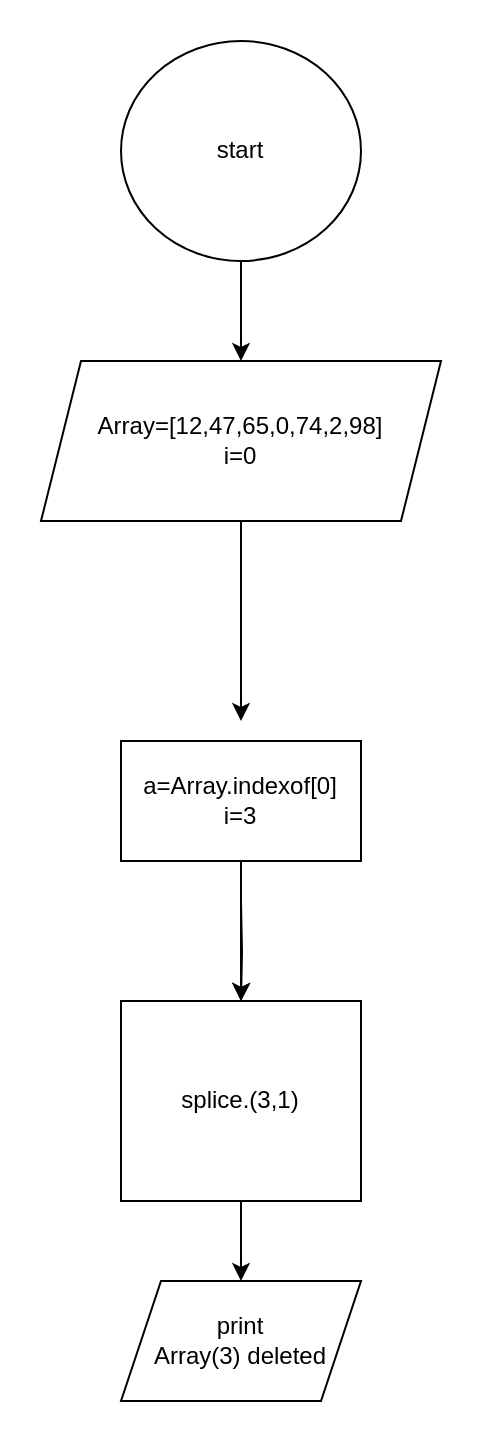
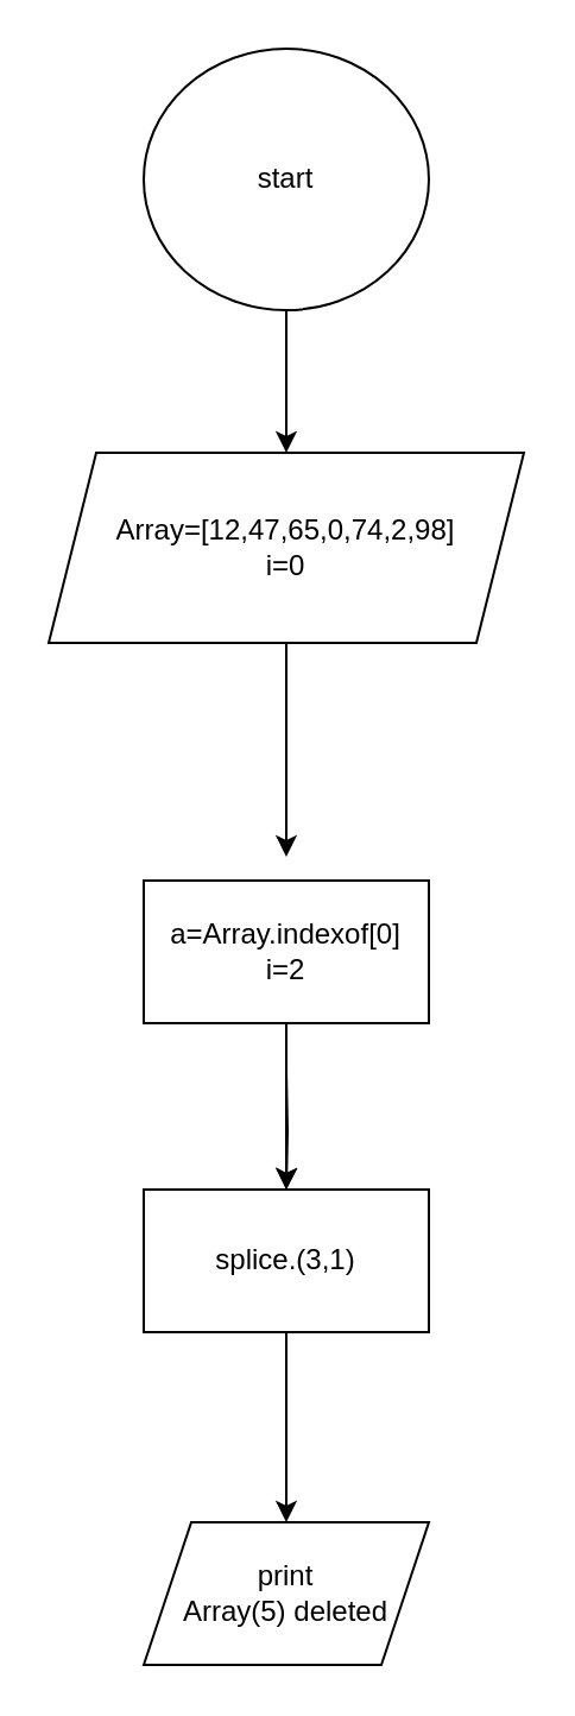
  <mxCell id="0" />
  <mxCell id="1" parent="0" />
  <mxCell id="2" style="edgeStyle=orthogonalEdgeStyle;rounded=0;orthogonalLoop=1;jettySize=auto;html=1;entryX=0.5;entryY=0;entryDx=0;entryDy=0;" edge="1" parent="1" source="3" target="5"><mxGeometry relative="1" as="geometry" /></mxCell>
  <mxCell id="3" value="start" style="ellipse;whiteSpace=wrap;html=1;" vertex="1" parent="1"><mxGeometry x="60" y="20" width="120" height="110" as="geometry" /></mxCell>
  <mxCell id="4" value="" style="edgeStyle=orthogonalEdgeStyle;rounded=0;orthogonalLoop=1;jettySize=auto;html=1;" edge="1" parent="1" source="5"><mxGeometry relative="1" as="geometry"><mxPoint x="120" y="360" as="targetPoint" /></mxGeometry></mxCell>
- <mxCell id="5" value="Array=[12,47,65,0,74,2,98]&lt;br&gt;i=0" style="shape=parallelogram;perimeter=parallelogramPerimeter;whiteSpace=wrap;html=1;fixedSize=1;" vertex="1" parent="1"><mxGeometry x="20" y="180" width="200" height="80" as="geometry" /></mxCell>
- <mxCell id="6" value="print&lt;br&gt;Array(3) deleted" style="shape=parallelogram;perimeter=parallelogramPerimeter;whiteSpace=wrap;html=1;fixedSize=1;" vertex="1" parent="1"><mxGeometry x="60" y="640" width="120" height="60" as="geometry" /></mxCell>
+ <mxCell id="5" value="Array=[12,47,65,0,74,2,98]&lt;br&gt;i=0" style="shape=parallelogram;perimeter=parallelogramPerimeter;whiteSpace=wrap;html=1;fixedSize=1;" vertex="1" parent="1"><mxGeometry x="20" y="190" width="200" height="80" as="geometry" /></mxCell>
+ <mxCell id="6" value="print&lt;br&gt;Array(5) deleted" style="shape=parallelogram;perimeter=parallelogramPerimeter;whiteSpace=wrap;html=1;fixedSize=1;" vertex="1" parent="1"><mxGeometry x="60" y="640" width="120" height="60" as="geometry" /></mxCell>
  <mxCell id="7" style="edgeStyle=orthogonalEdgeStyle;rounded=0;orthogonalLoop=1;jettySize=auto;html=1;entryX=0.5;entryY=0;entryDx=0;entryDy=0;" edge="1" parent="1" source="8" target="6"><mxGeometry relative="1" as="geometry" /></mxCell>
- <mxCell id="8" value="&lt;span&gt;splice.(3,1)&lt;/span&gt;" style="rounded=0;whiteSpace=wrap;html=1;" vertex="1" parent="1"><mxGeometry x="60" y="500" width="120" height="100" as="geometry" /></mxCell>
+ <mxCell id="8" value="&lt;span&gt;splice.(3,1)&lt;/span&gt;" style="rounded=0;whiteSpace=wrap;html=1;" vertex="1" parent="1"><mxGeometry x="60" y="500" width="120" height="60" as="geometry" /></mxCell>
  <mxCell id="9" style="edgeStyle=orthogonalEdgeStyle;rounded=0;orthogonalLoop=1;jettySize=auto;html=1;exitX=0.5;exitY=1;exitDx=0;exitDy=0;entryX=0.5;entryY=0;entryDx=0;entryDy=0;" edge="1" parent="1" target="8"><mxGeometry relative="1" as="geometry"><mxPoint x="120" y="450" as="sourcePoint" /></mxGeometry></mxCell>
  <mxCell id="10" value="" style="edgeStyle=orthogonalEdgeStyle;rounded=0;orthogonalLoop=1;jettySize=auto;html=1;" edge="1" parent="1" source="11" target="8"><mxGeometry relative="1" as="geometry" /></mxCell>
- <mxCell id="11" value="&lt;span&gt;a=Array.indexof[0]&lt;br&gt;i=3&lt;br&gt;&lt;/span&gt;" style="rounded=0;whiteSpace=wrap;html=1;" vertex="1" parent="1"><mxGeometry x="60" y="370" width="120" height="60" as="geometry" /></mxCell>
+ <mxCell id="11" value="&lt;span&gt;a=Array.indexof[0]&lt;br&gt;i=2&lt;br&gt;&lt;/span&gt;" style="rounded=0;whiteSpace=wrap;html=1;" vertex="1" parent="1"><mxGeometry x="60" y="370" width="120" height="60" as="geometry" /></mxCell>
